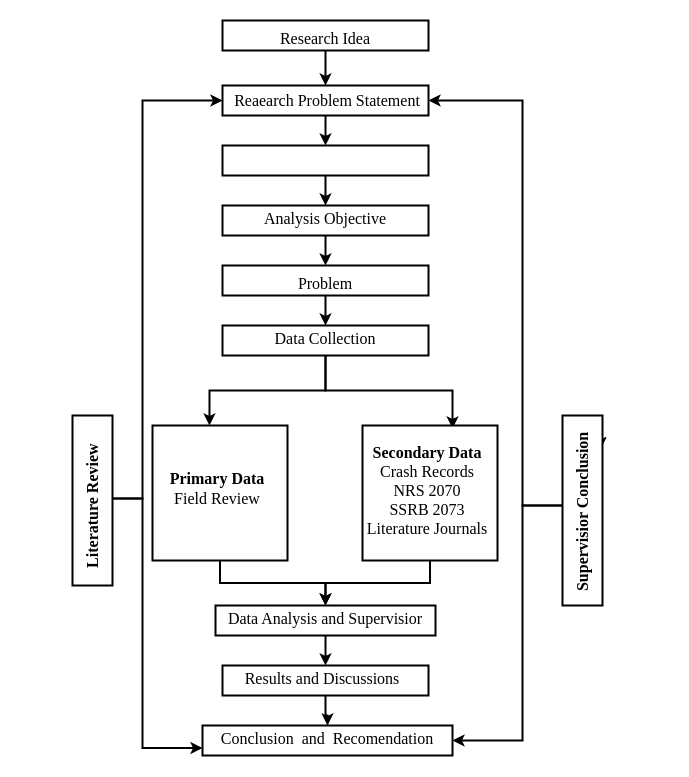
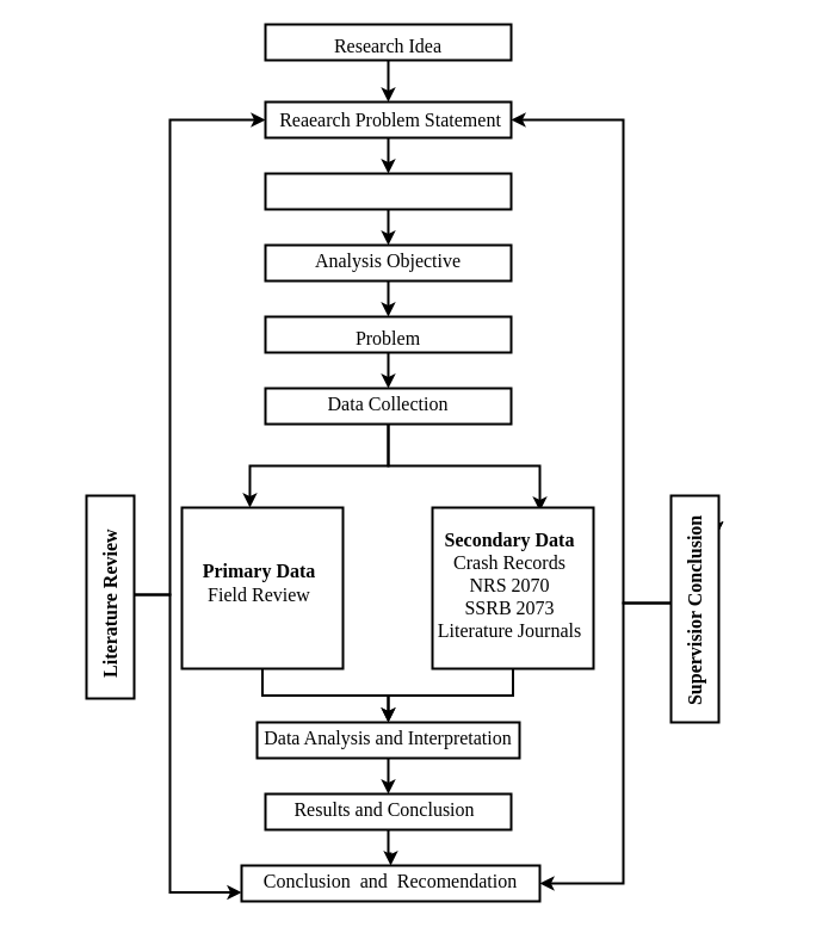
  <mxCell id="0" />
  <mxCell id="1" parent="0" />
  <mxCell id="2" value="" style="edgeStyle=orthogonalEdgeStyle;rounded=0;orthogonalLoop=1;jettySize=auto;html=1;strokeWidth=2;" edge="1" parent="1" source="3" target="6"><mxGeometry relative="1" as="geometry" /></mxCell>
  <mxCell id="3" value="" style="rounded=0;whiteSpace=wrap;html=1;strokeWidth=2;" vertex="1" parent="1"><mxGeometry x="222" y="20" width="206" height="30" as="geometry" /></mxCell>
  <mxCell id="4" value="" style="rounded=0;whiteSpace=wrap;html=1;strokeWidth=2;" vertex="1" parent="1"><mxGeometry x="202" y="725" width="250" height="30" as="geometry" /></mxCell>
  <mxCell id="5" value="" style="edgeStyle=orthogonalEdgeStyle;rounded=0;orthogonalLoop=1;jettySize=auto;html=1;entryX=0.5;entryY=0;entryDx=0;entryDy=0;strokeWidth=2;" edge="1" parent="1" source="6" target="12"><mxGeometry relative="1" as="geometry" /></mxCell>
  <mxCell id="6" value="" style="rounded=0;whiteSpace=wrap;html=1;strokeWidth=2;" vertex="1" parent="1"><mxGeometry x="222" y="85" width="206" height="30" as="geometry" /></mxCell>
  <mxCell id="7" value="" style="edgeStyle=orthogonalEdgeStyle;rounded=0;orthogonalLoop=1;jettySize=auto;html=1;strokeWidth=2;" edge="1" parent="1" source="8" target="4"><mxGeometry relative="1" as="geometry" /></mxCell>
  <mxCell id="8" value="" style="rounded=0;whiteSpace=wrap;html=1;strokeWidth=2;" vertex="1" parent="1"><mxGeometry x="222" y="665" width="206" height="30" as="geometry" /></mxCell>
  <mxCell id="9" style="edgeStyle=orthogonalEdgeStyle;rounded=0;orthogonalLoop=1;jettySize=auto;html=1;entryX=0.667;entryY=0.022;entryDx=0;entryDy=0;entryPerimeter=0;strokeWidth=2;" edge="1" parent="1" source="10" target="22"><mxGeometry relative="1" as="geometry"><mxPoint x="452" y="465" as="targetPoint" /></mxGeometry></mxCell>
  <mxCell id="10" value="" style="rounded=0;whiteSpace=wrap;html=1;strokeWidth=2;" vertex="1" parent="1"><mxGeometry x="222" y="325" width="206" height="30" as="geometry" /></mxCell>
  <mxCell id="11" value="" style="edgeStyle=orthogonalEdgeStyle;rounded=0;orthogonalLoop=1;jettySize=auto;html=1;strokeWidth=2;" edge="1" parent="1" source="12" target="14"><mxGeometry relative="1" as="geometry" /></mxCell>
  <mxCell id="12" value="" style="rounded=0;whiteSpace=wrap;html=1;strokeWidth=2;" vertex="1" parent="1"><mxGeometry x="222" y="145" width="206" height="30" as="geometry" /></mxCell>
  <mxCell id="13" value="" style="edgeStyle=orthogonalEdgeStyle;rounded=0;orthogonalLoop=1;jettySize=auto;html=1;strokeWidth=2;" edge="1" parent="1" source="14" target="16"><mxGeometry relative="1" as="geometry" /></mxCell>
  <mxCell id="14" value="" style="rounded=0;whiteSpace=wrap;html=1;strokeWidth=2;" vertex="1" parent="1"><mxGeometry x="222" y="205" width="206" height="30" as="geometry" /></mxCell>
  <mxCell id="15" value="" style="edgeStyle=orthogonalEdgeStyle;rounded=0;orthogonalLoop=1;jettySize=auto;html=1;strokeWidth=2;" edge="1" parent="1" source="16" target="10"><mxGeometry relative="1" as="geometry" /></mxCell>
  <mxCell id="16" value="" style="rounded=0;whiteSpace=wrap;html=1;strokeWidth=2;" vertex="1" parent="1"><mxGeometry x="222" y="265" width="206" height="30" as="geometry" /></mxCell>
  <mxCell id="17" value="" style="edgeStyle=orthogonalEdgeStyle;rounded=0;orthogonalLoop=1;jettySize=auto;html=1;strokeWidth=2;" edge="1" parent="1" source="18" target="8"><mxGeometry relative="1" as="geometry" /></mxCell>
  <mxCell id="18" value="" style="rounded=0;whiteSpace=wrap;html=1;strokeWidth=2;" vertex="1" parent="1"><mxGeometry x="215" y="605" width="220" height="30" as="geometry" /></mxCell>
  <mxCell id="19" value="" style="edgeStyle=orthogonalEdgeStyle;rounded=0;orthogonalLoop=1;jettySize=auto;html=1;strokeWidth=2;" edge="1" parent="1" source="20" target="18"><mxGeometry relative="1" as="geometry" /></mxCell>
  <mxCell id="20" value="" style="whiteSpace=wrap;html=1;aspect=fixed;strokeWidth=2;" vertex="1" parent="1"><mxGeometry x="152" y="425" width="135" height="135" as="geometry" /></mxCell>
  <mxCell id="21" value="" style="edgeStyle=orthogonalEdgeStyle;rounded=0;orthogonalLoop=1;jettySize=auto;html=1;strokeWidth=2;" edge="1" parent="1" source="22" target="18"><mxGeometry relative="1" as="geometry" /></mxCell>
  <mxCell id="22" value="" style="whiteSpace=wrap;html=1;aspect=fixed;strokeWidth=2;" vertex="1" parent="1"><mxGeometry x="362" y="425" width="135" height="135" as="geometry" /></mxCell>
  <mxCell id="23" style="edgeStyle=orthogonalEdgeStyle;rounded=0;orthogonalLoop=1;jettySize=auto;html=1;entryX=0.422;entryY=0;entryDx=0;entryDy=0;entryPerimeter=0;strokeWidth=2;" edge="1" parent="1" source="10" target="20"><mxGeometry relative="1" as="geometry" /></mxCell>
  <mxCell id="24" style="edgeStyle=orthogonalEdgeStyle;rounded=0;orthogonalLoop=1;jettySize=auto;html=1;entryX=0;entryY=0.5;entryDx=0;entryDy=0;strokeWidth=2;" edge="1" parent="1" source="26" target="6"><mxGeometry relative="1" as="geometry"><Array as="points"><mxPoint x="142" y="498" /><mxPoint x="142" y="100" /></Array></mxGeometry></mxCell>
  <mxCell id="25" style="edgeStyle=orthogonalEdgeStyle;rounded=0;orthogonalLoop=1;jettySize=auto;html=1;entryX=0;entryY=0.75;entryDx=0;entryDy=0;strokeWidth=2;" edge="1" parent="1" source="26" target="4"><mxGeometry relative="1" as="geometry"><Array as="points"><mxPoint x="142" y="498" /><mxPoint x="142" y="748" /></Array></mxGeometry></mxCell>
  <mxCell id="26" value="" style="rounded=0;whiteSpace=wrap;html=1;strokeWidth=2;" vertex="1" parent="1"><mxGeometry x="72" y="415" width="40" height="170" as="geometry" /></mxCell>
  <mxCell id="27" style="edgeStyle=orthogonalEdgeStyle;rounded=0;orthogonalLoop=1;jettySize=auto;html=1;entryX=1;entryY=0.5;entryDx=0;entryDy=0;strokeWidth=2;" edge="1" parent="1" source="30" target="6"><mxGeometry relative="1" as="geometry"><Array as="points"><mxPoint x="522" y="505" /><mxPoint x="522" y="100" /></Array></mxGeometry></mxCell>
  <mxCell id="28" style="edgeStyle=orthogonalEdgeStyle;rounded=0;orthogonalLoop=1;jettySize=auto;html=1;entryX=1;entryY=0.5;entryDx=0;entryDy=0;strokeWidth=2;" edge="1" parent="1" source="30" target="4"><mxGeometry relative="1" as="geometry"><Array as="points"><mxPoint x="522" y="505" /><mxPoint x="522" y="740" /></Array></mxGeometry></mxCell>
  <mxCell id="29" style="edgeStyle=orthogonalEdgeStyle;rounded=0;orthogonalLoop=1;jettySize=auto;html=1;exitX=0.75;exitY=0;exitDx=0;exitDy=0;" edge="1" parent="1" source="30"><mxGeometry relative="1" as="geometry"><mxPoint x="602" y="445" as="targetPoint" /></mxGeometry></mxCell>
  <mxCell id="30" value="" style="rounded=0;whiteSpace=wrap;html=1;strokeWidth=2;fontFamily=Times New Roman;" vertex="1" parent="1"><mxGeometry x="562" y="415" width="40" height="190" as="geometry" /></mxCell>
  <mxCell id="31" value="&lt;font style=&quot;font-size: 16px;&quot;&gt;&lt;b&gt;Literature Review&lt;/b&gt;&lt;/font&gt;" style="text;html=1;align=center;verticalAlign=middle;whiteSpace=wrap;rounded=0;fontFamily=Times New Roman;rotation=-90;" vertex="1" parent="1"><mxGeometry x="20.13" y="490.63" width="143.75" height="30" as="geometry" /></mxCell>
  <mxCell id="32" value="&lt;font style=&quot;font-size: 16px;&quot;&gt;&lt;b&gt;Supervisior Conclusion&lt;/b&gt;&lt;/font&gt;" style="text;html=1;align=center;verticalAlign=middle;whiteSpace=wrap;rounded=0;fontFamily=Times New Roman;rotation=-90;" vertex="1" parent="1"><mxGeometry x="497.63" y="499.38" width="168.75" height="25" as="geometry" /></mxCell>
  <mxCell id="33" value="Research Idea" style="text;html=1;align=center;verticalAlign=middle;whiteSpace=wrap;rounded=0;fontFamily=Times New Roman;fontSize=16;" vertex="1" parent="1"><mxGeometry x="255" y="25" width="140" height="25" as="geometry" /></mxCell>
  <mxCell id="34" value="&lt;b&gt;Secondary Data&lt;/b&gt;&lt;div&gt;Crash Records NRS 2070&lt;/div&gt;&lt;div&gt;SSRB 2073&lt;/div&gt;&lt;div&gt;Literature Journals&lt;/div&gt;" style="text;html=1;align=center;verticalAlign=middle;whiteSpace=wrap;rounded=0;fontFamily=Times New Roman;fontSize=16;" vertex="1" parent="1"><mxGeometry x="362" y="425" width="130" height="130" as="geometry" /></mxCell>
  <mxCell id="35" value="&lt;b&gt;Primary Data&lt;/b&gt;&lt;div&gt;Field Review&lt;/div&gt;" style="text;html=1;align=center;verticalAlign=middle;whiteSpace=wrap;rounded=0;fontFamily=Times New Roman;fontSize=16;" vertex="1" parent="1"><mxGeometry x="147" y="475" width="140" height="25" as="geometry" /></mxCell>
  <mxCell id="36" value="Data Collection" style="text;html=1;align=center;verticalAlign=middle;whiteSpace=wrap;rounded=0;fontFamily=Times New Roman;fontSize=16;" vertex="1" parent="1"><mxGeometry x="255" y="325" width="140" height="25" as="geometry" /></mxCell>
  <mxCell id="37" value="Problem" style="text;html=1;align=center;verticalAlign=middle;whiteSpace=wrap;rounded=0;fontFamily=Times New Roman;fontSize=16;" vertex="1" parent="1"><mxGeometry x="255" y="270" width="140" height="25" as="geometry" /></mxCell>
  <mxCell id="38" value="Reaearch Problem Statement" style="text;html=1;align=center;verticalAlign=middle;whiteSpace=wrap;rounded=0;fontFamily=Times New Roman;fontSize=16;" vertex="1" parent="1"><mxGeometry x="232" y="87.5" width="190" height="25" as="geometry" /></mxCell>
  <mxCell id="39" value="Analysis Objective" style="text;html=1;align=center;verticalAlign=middle;whiteSpace=wrap;rounded=0;fontFamily=Times New Roman;fontSize=16;" vertex="1" parent="1"><mxGeometry x="255" y="205" width="140" height="25" as="geometry" /></mxCell>
  <mxCell id="40" value="Conclusion&amp;nbsp; and&amp;nbsp; Recomendation" style="text;html=1;align=center;verticalAlign=middle;whiteSpace=wrap;rounded=0;fontFamily=Times New Roman;fontSize=16;" vertex="1" parent="1"><mxGeometry x="212" y="725" width="230" height="25" as="geometry" /></mxCell>
- <mxCell id="41" value="Results and Discussions" style="text;html=1;align=center;verticalAlign=middle;whiteSpace=wrap;rounded=0;fontFamily=Times New Roman;fontSize=16;" vertex="1" parent="1"><mxGeometry x="222" y="665" width="200" height="25" as="geometry" /></mxCell>
- <mxCell id="42" value="Data Analysis and Supervisior" style="text;html=1;align=center;verticalAlign=middle;whiteSpace=wrap;rounded=0;fontFamily=Times New Roman;fontSize=16;" vertex="1" parent="1"><mxGeometry x="220" y="605" width="210" height="25" as="geometry" /></mxCell>
+ <mxCell id="41" value="Results and Conclusion" style="text;html=1;align=center;verticalAlign=middle;whiteSpace=wrap;rounded=0;fontFamily=Times New Roman;fontSize=16;" vertex="1" parent="1"><mxGeometry x="222" y="665" width="200" height="25" as="geometry" /></mxCell>
+ <mxCell id="42" value="Data Analysis and Interpretation" style="text;html=1;align=center;verticalAlign=middle;whiteSpace=wrap;rounded=0;fontFamily=Times New Roman;fontSize=16;" vertex="1" parent="1"><mxGeometry x="220" y="605" width="210" height="25" as="geometry" /></mxCell>
